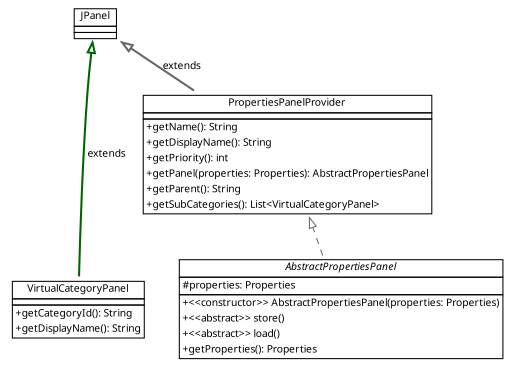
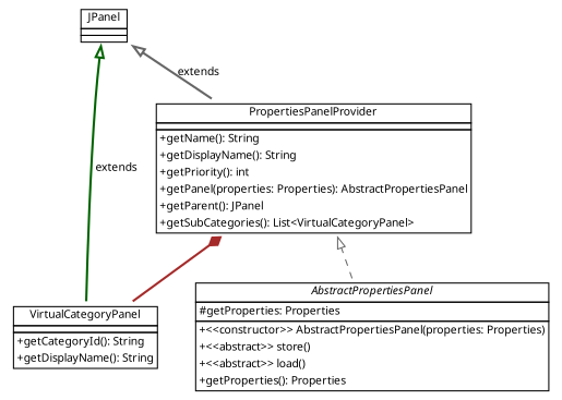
  digraph {
    rankdir=BT
    node [fontname="TeXGyrePagella-Regular" fontsize=10 shape=plaintext]
    edge [arrowhead=onormal color=gray40 fontname="TeXGyrePagella-Regular" fontsize=10 style=bold]
    n1 [label=< 	<table cellspacing="0" cellborder="1" border="0"> 		<tr><td> 			<font face="TeXGyrePagella-Bold" point-size="10">JPanel</font> 		</td></tr> 		<tr><td></td></tr> 		<tr><td></td></tr> 	</table>>]
    n2 [label=< 	<table cellspacing="0" cellborder="1" border="0"> 		<tr><td> 			<font face="TeXGyrePagella-Bold" point-size="10">VirtualCategoryPanel</font> 		</td></tr> 		<tr><td></td></tr> 		<tr><td cellpadding="0"> 			<table cellspacing="0" cellborder="0" border="0"> 				<tr><td align="left"><font face="SFTT1000">+getCategoryId(): String</font></td></tr> 				<tr><td align="left"><font face="SFTT1000">+getDisplayName(): String</font></td></tr> 			</table> 		</td></tr> 	</table>>]
-   n3 [label=< 	<table cellspacing="0" cellborder="1" border="0"> 		<tr><td> 			<font face="TeXGyrePagella-BoldItalic" point-size="10"><i>AbstractPropertiesPanel</i></font> 		</td></tr> 		<tr><td cellpadding="0"> 			<table cellspacing="0" cellborder="0" border="0"> 				<tr><td align="left"><font face="SFTT1000">#properties: Properties</font></td></tr> 			</table> 		</td></tr> 		<tr><td cellpadding="0"> 			<table cellspacing="0" cellborder="0" border="0"> 				<tr><td align="left"><font face="SFTT1000">+&lt;&lt;constructor&gt;&gt; AbstractPropertiesPanel(properties: Properties)</font></td></tr> 				<tr><td align="left"><font face="SFTT1000">+&lt;&lt;abstract&gt;&gt; store()</font></td></tr> 				<tr><td align="left"><font face="SFTT1000">+&lt;&lt;abstract&gt;&gt; load()</font></td></tr> 				<tr><td align="left"><font face="SFTT1000">+getProperties(): Properties</font></td></tr> 			</table> 		</td></tr> 	</table>>]
-   n4 [label=< 	<table cellspacing="0" cellborder="1" border="0"> 		<tr><td> 			<font face="TeXGyrePagella-Bold" point-size="10">PropertiesPanelProvider</font> 		</td></tr> 		<tr><td></td></tr> 		<tr><td cellpadding="0"> 			<table cellspacing="0" cellborder="0" border="0"> 				<tr><td align="left"><font face="SFTT1000">+getName(): String</font></td></tr> 				<tr><td align="left"><font face="SFTT1000">+getDisplayName(): String</font></td></tr> 				<tr><td align="left"><font face="SFTT1000">+getPriority(): int</font></td></tr> 				<tr><td align="left"><font face="SFTT1000">+getPanel(properties: Properties): AbstractPropertiesPanel</font></td></tr> 				<tr><td align="left"><font face="SFTT1000">+getParent(): String</font></td></tr> 				<tr><td align="left"><font face="SFTT1000">+getSubCategories(): List&lt;VirtualCategoryPanel&gt;</font></td></tr> 			</table> 		</td></tr> 	</table>>]
+   n3 [label=< 	<table cellspacing="0" cellborder="1" border="0"> 		<tr><td> 			<font face="TeXGyrePagella-BoldItalic" point-size="10"><i>AbstractPropertiesPanel</i></font> 		</td></tr> 		<tr><td cellpadding="0"> 			<table cellspacing="0" cellborder="0" border="0"> 				<tr><td align="left"><font face="SFTT1000">#getProperties: Properties</font></td></tr> 			</table> 		</td></tr> 		<tr><td cellpadding="0"> 			<table cellspacing="0" cellborder="0" border="0"> 				<tr><td align="left"><font face="SFTT1000">+&lt;&lt;constructor&gt;&gt; AbstractPropertiesPanel(properties: Properties)</font></td></tr> 				<tr><td align="left"><font face="SFTT1000">+&lt;&lt;abstract&gt;&gt; store()</font></td></tr> 				<tr><td align="left"><font face="SFTT1000">+&lt;&lt;abstract&gt;&gt; load()</font></td></tr> 				<tr><td align="left"><font face="SFTT1000">+getProperties(): Properties</font></td></tr> 			</table> 		</td></tr> 	</table>>]
+   n4 [label=< 	<table cellspacing="0" cellborder="1" border="0"> 		<tr><td> 			<font face="TeXGyrePagella-Bold" point-size="10">PropertiesPanelProvider</font> 		</td></tr> 		<tr><td></td></tr> 		<tr><td cellpadding="0"> 			<table cellspacing="0" cellborder="0" border="0"> 				<tr><td align="left"><font face="SFTT1000">+getName(): String</font></td></tr> 				<tr><td align="left"><font face="SFTT1000">+getDisplayName(): String</font></td></tr> 				<tr><td align="left"><font face="SFTT1000">+getPriority(): int</font></td></tr> 				<tr><td align="left"><font face="SFTT1000">+getPanel(properties: Properties): AbstractPropertiesPanel</font></td></tr> 				<tr><td align="left"><font face="SFTT1000">+getParent(): JPanel</font></td></tr> 				<tr><td align="left"><font face="SFTT1000">+getSubCategories(): List&lt;VirtualCategoryPanel&gt;</font></td></tr> 			</table> 		</td></tr> 	</table>>]
    subgraph sub_1 {
      rank=same
      n1
    }
    subgraph sub_2 {
      rank=same
      n2
      n3
    }
    subgraph sub_3 {
      rank=same
      n4
    }
    n2 -> n1 [color=darkgreen label=extends]
+   n2 -> n4 [arrowhead=diamond color=brown]
    n3 -> n4 [style=dashed]
    n4 -> n1 [label=extends]
  }
